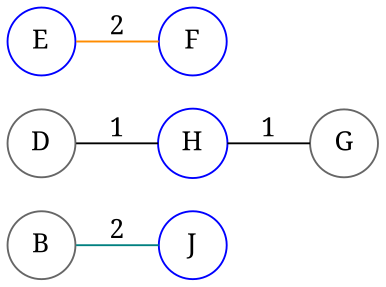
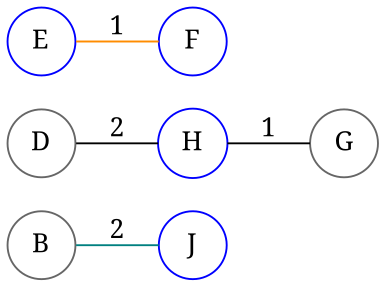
  graph {
    fontname="Noto Serif"
    rankdir=LR
    node [color=blue fontname="Noto Serif" shape=circle]
    edge [color=black fontname="Noto Serif"]
    B [color=gray40]
    J
    D [color=gray40]
    H
    G [color=gray40]
    E
    F
    B -- J [color=teal label=2]
-   D -- H [label=1]
+   D -- H [label=2]
    H -- G [label=1]
-   E -- F [color=darkorange label=2]
+   E -- F [color=darkorange label=1]
  }
